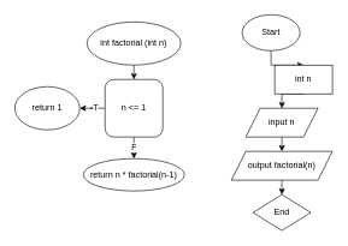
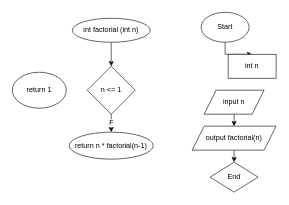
  <mxCell id="0" />
  <mxCell id="1" parent="0" />
  <mxCell id="2" style="edgeStyle=orthogonalEdgeStyle;rounded=0;orthogonalLoop=1;jettySize=auto;html=1;exitX=0.5;exitY=1;exitDx=0;exitDy=0;entryX=0.5;entryY=0;entryDx=0;entryDy=0;" edge="1" parent="1" source="3" target="7"><mxGeometry relative="1" as="geometry" /></mxCell>
- <mxCell id="3" value="int factorial (int n)" style="ellipse;whiteSpace=wrap;html=1;" vertex="1" parent="1"><mxGeometry x="120" y="30" width="130" height="60" as="geometry" /></mxCell>
+ <mxCell id="3" value="int factorial (int n)" style="ellipse;whiteSpace=wrap;html=1;" vertex="1" parent="1"><mxGeometry x="120" y="30" width="130" height="40" as="geometry" /></mxCell>
  <mxCell id="4" value="F" style="edgeStyle=orthogonalEdgeStyle;rounded=0;orthogonalLoop=1;jettySize=auto;html=1;exitX=0.5;exitY=1;exitDx=0;exitDy=0;entryX=0.5;entryY=0;entryDx=0;entryDy=0;" edge="1" parent="1" source="7" target="9"><mxGeometry relative="1" as="geometry" /></mxCell>
- <mxCell id="5" style="edgeStyle=orthogonalEdgeStyle;rounded=0;orthogonalLoop=1;jettySize=auto;html=1;entryX=1;entryY=0.5;entryDx=0;entryDy=0;" edge="1" parent="1" source="7" target="8"><mxGeometry relative="1" as="geometry" /></mxCell>
- <mxCell id="6" value="T" style="edgeLabel;html=1;align=center;verticalAlign=middle;resizable=0;points=[];" vertex="1" connectable="0" parent="5"><mxGeometry x="-0.367" y="-2" relative="1" as="geometry"><mxPoint as="offset" /></mxGeometry></mxCell>
- <mxCell id="7" value="n &amp;lt;= 1" style="whiteSpace=wrap;html=1;rounded=1;" vertex="1" parent="1"><mxGeometry x="145" y="110" width="80" height="80" as="geometry" /></mxCell>
+ <mxCell id="7" value="n &amp;lt;= 1" style="rhombus;whiteSpace=wrap;html=1;" vertex="1" parent="1"><mxGeometry x="145" y="110" width="80" height="80" as="geometry" /></mxCell>
  <mxCell id="8" value="return 1" style="ellipse;whiteSpace=wrap;html=1;" vertex="1" parent="1"><mxGeometry x="20" y="120" width="90" height="60" as="geometry" /></mxCell>
  <mxCell id="9" value="return n * factorial(n-1)" style="ellipse;whiteSpace=wrap;html=1;" vertex="1" parent="1"><mxGeometry x="115" y="220" width="140" height="45" as="geometry" /></mxCell>
  <mxCell id="10" style="edgeStyle=orthogonalEdgeStyle;rounded=0;orthogonalLoop=1;jettySize=auto;html=1;exitX=0.5;exitY=1;exitDx=0;exitDy=0;" edge="1" parent="1" source="11" target="13"><mxGeometry relative="1" as="geometry" /></mxCell>
  <mxCell id="11" value="Start" style="ellipse;whiteSpace=wrap;html=1;" vertex="1" parent="1"><mxGeometry x="335" y="20" width="80" height="50" as="geometry" /></mxCell>
- <mxCell id="12" style="edgeStyle=orthogonalEdgeStyle;rounded=0;orthogonalLoop=1;jettySize=auto;html=1;exitX=0.5;exitY=1;exitDx=0;exitDy=0;entryX=0.5;entryY=0;entryDx=0;entryDy=0;" edge="1" parent="1" source="13" target="15"><mxGeometry relative="1" as="geometry" /></mxCell>
  <mxCell id="13" value="int n" style="rounded=0;whiteSpace=wrap;html=1;" vertex="1" parent="1"><mxGeometry x="380" y="90" width="80" height="40" as="geometry" /></mxCell>
  <mxCell id="14" style="edgeStyle=orthogonalEdgeStyle;rounded=0;orthogonalLoop=1;jettySize=auto;html=1;exitX=0.5;exitY=1;exitDx=0;exitDy=0;entryX=0.5;entryY=0;entryDx=0;entryDy=0;" edge="1" parent="1" source="15" target="17"><mxGeometry relative="1" as="geometry" /></mxCell>
  <mxCell id="15" value="input n" style="shape=parallelogram;perimeter=parallelogramPerimeter;whiteSpace=wrap;html=1;fixedSize=1;" vertex="1" parent="1"><mxGeometry x="340" y="150" width="100" height="40" as="geometry" /></mxCell>
  <mxCell id="16" style="edgeStyle=orthogonalEdgeStyle;rounded=0;orthogonalLoop=1;jettySize=auto;html=1;exitX=0.5;exitY=1;exitDx=0;exitDy=0;entryX=0.5;entryY=0;entryDx=0;entryDy=0;" edge="1" parent="1" source="17" target="19"><mxGeometry relative="1" as="geometry" /></mxCell>
  <mxCell id="17" value="output factorial(n)" style="shape=parallelogram;perimeter=parallelogramPerimeter;whiteSpace=wrap;html=1;fixedSize=1;" vertex="1" parent="1"><mxGeometry x="320" y="210" width="140" height="40" as="geometry" /></mxCell>
  <mxCell id="18" style="edgeStyle=orthogonalEdgeStyle;rounded=0;orthogonalLoop=1;jettySize=auto;html=1;exitX=0.5;exitY=1;exitDx=0;exitDy=0;" edge="1" parent="1" source="17" target="17"><mxGeometry relative="1" as="geometry" /></mxCell>
  <mxCell id="19" value="End" style="rhombus;whiteSpace=wrap;html=1;" vertex="1" parent="1"><mxGeometry x="350" y="270" width="80" height="50" as="geometry" /></mxCell>
